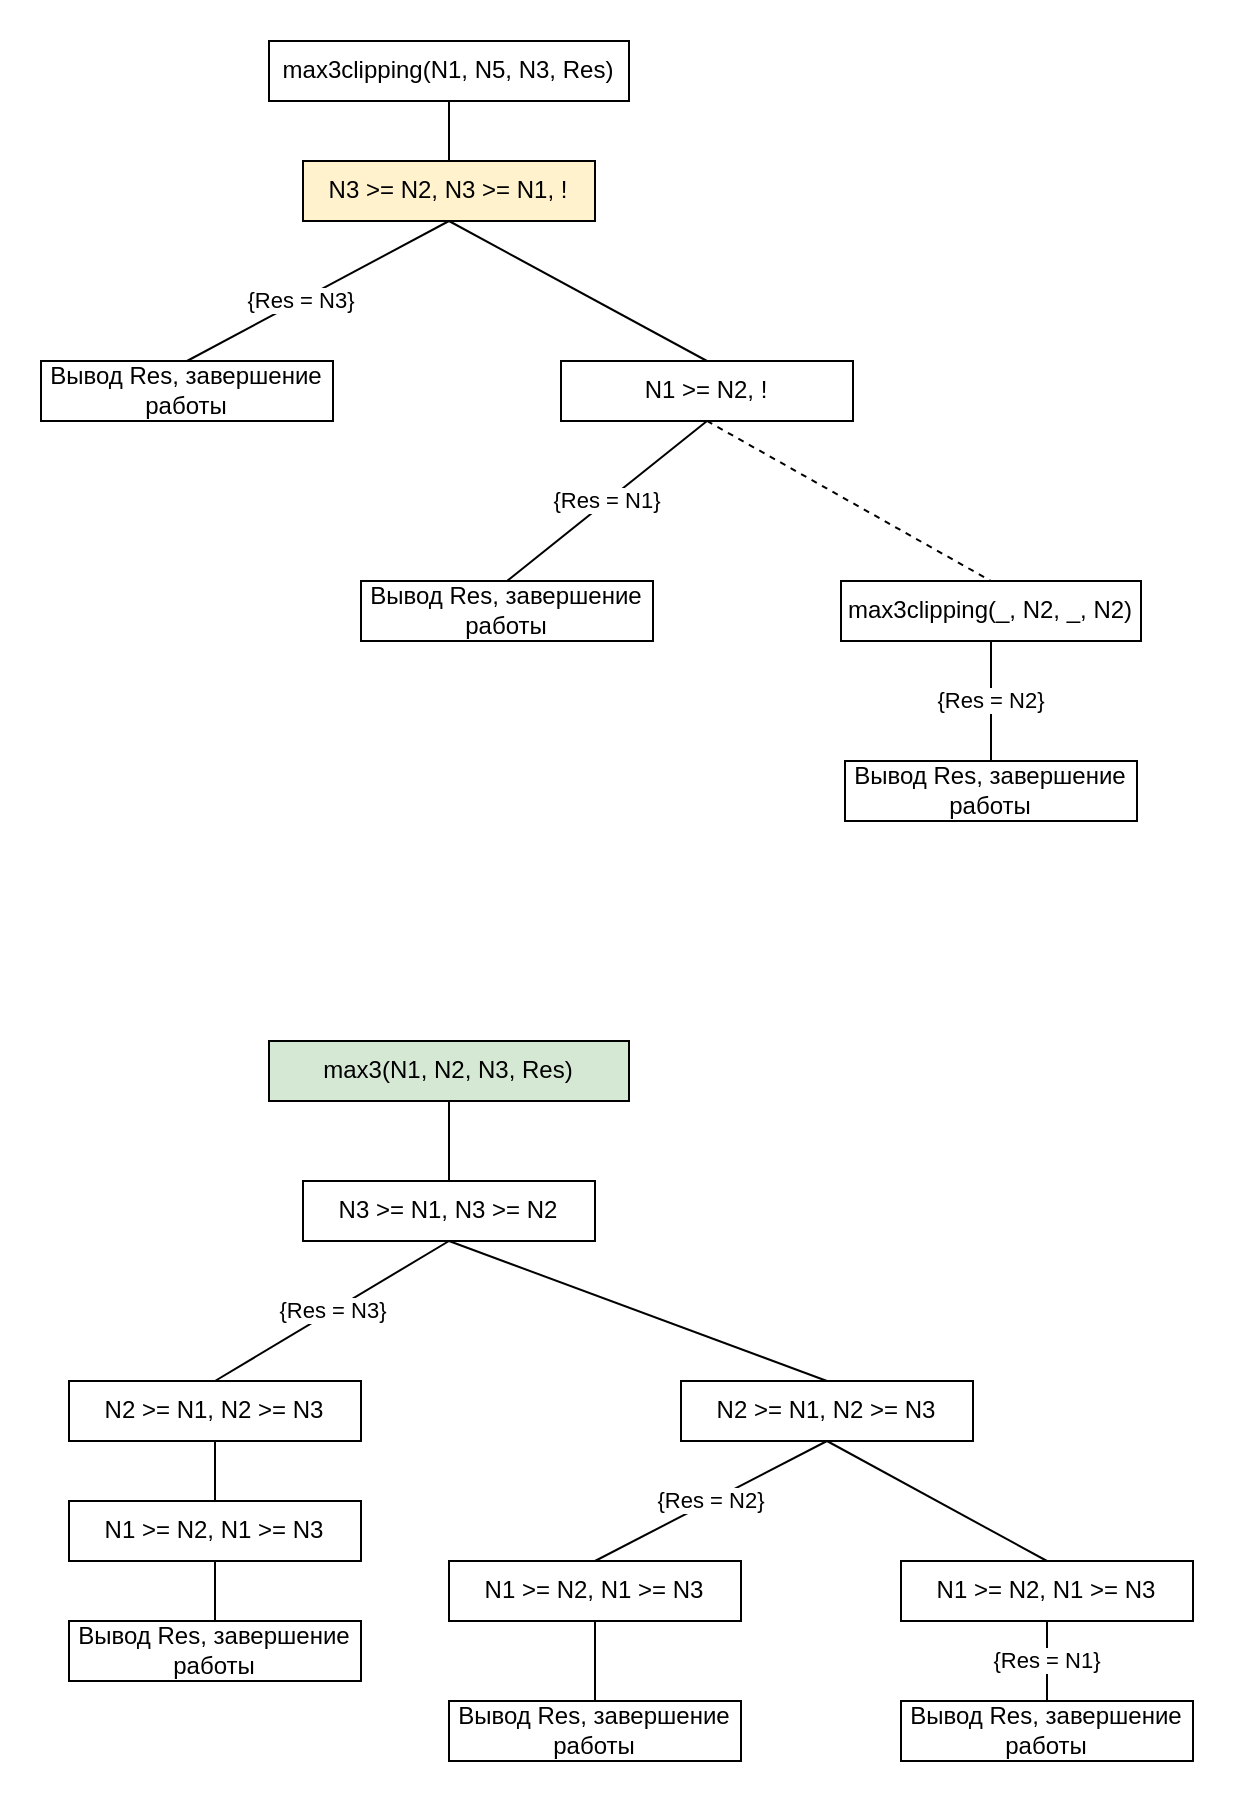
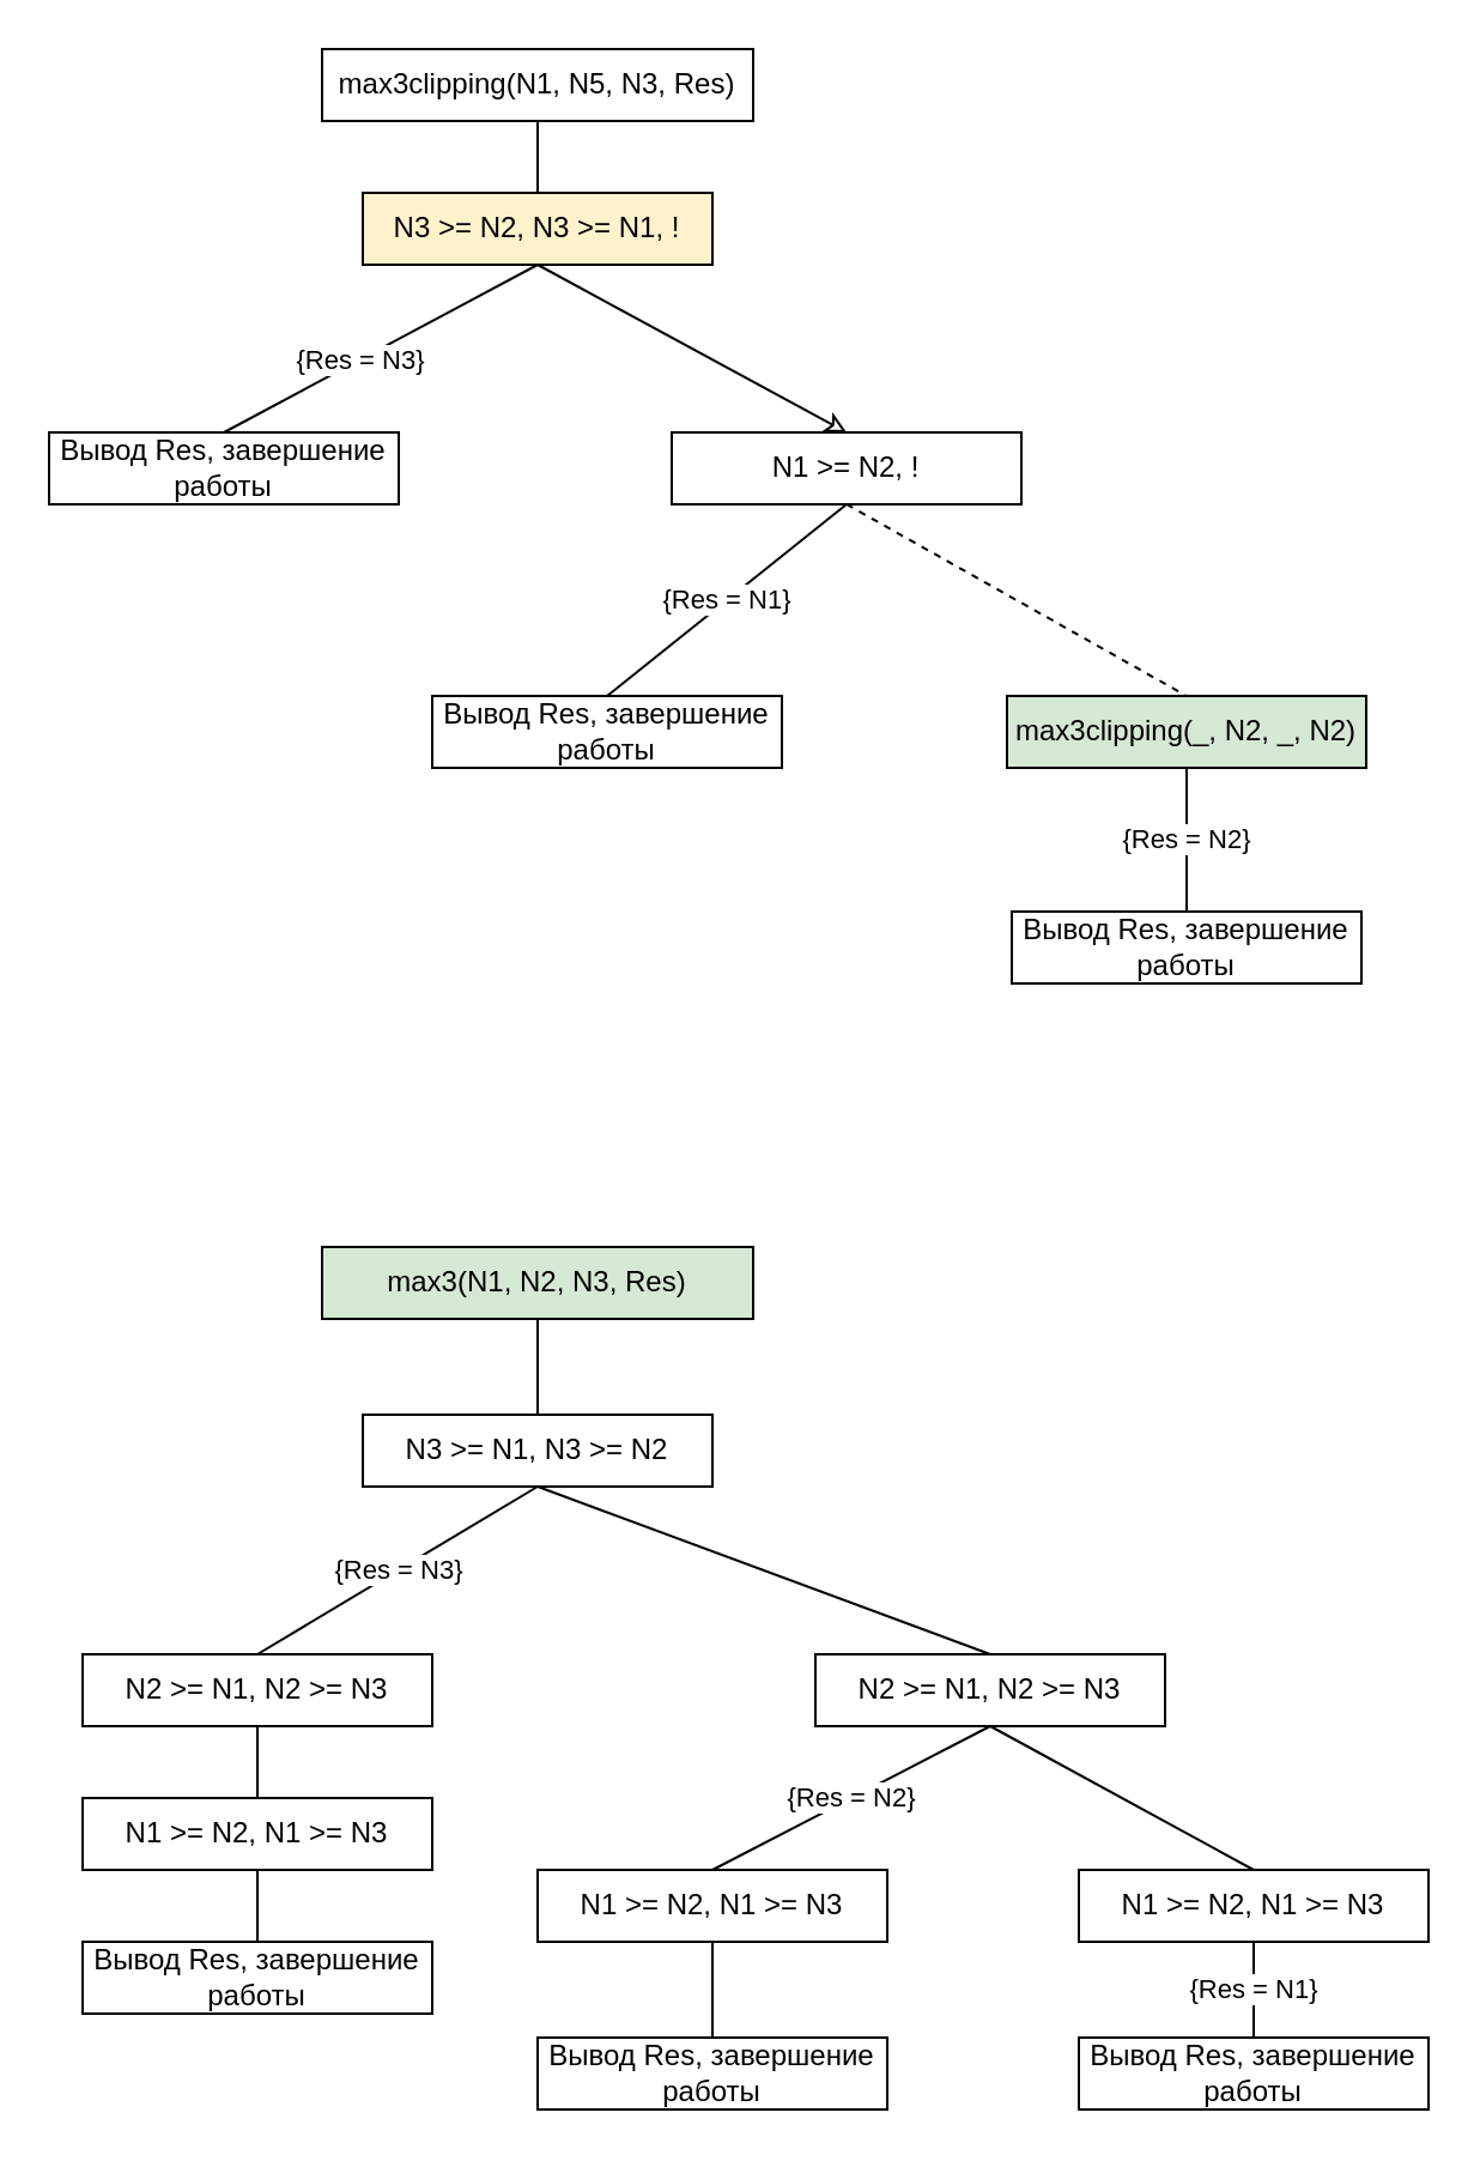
  <mxCell id="0" />
  <mxCell id="1" parent="0" />
  <mxCell id="2" style="edgeStyle=orthogonalEdgeStyle;rounded=0;orthogonalLoop=1;jettySize=auto;html=1;exitX=0.5;exitY=1;exitDx=0;exitDy=0;entryX=0.5;entryY=0;entryDx=0;entryDy=0;endArrow=none;endFill=0;" edge="1" parent="1" source="3" target="6"><mxGeometry relative="1" as="geometry" /></mxCell>
  <mxCell id="3" value="max3clipping(N1, N5, N3, Res)" style="rounded=0;whiteSpace=wrap;html=1;" vertex="1" parent="1"><mxGeometry x="134" y="20" width="180" height="30" as="geometry" /></mxCell>
  <mxCell id="4" value="{Res = N3}" style="rounded=0;orthogonalLoop=1;jettySize=auto;html=1;exitX=0.5;exitY=1;exitDx=0;exitDy=0;entryX=0.5;entryY=0;entryDx=0;entryDy=0;endArrow=none;endFill=0;" edge="1" parent="1" source="6" target="7"><mxGeometry x="0.133" relative="1" as="geometry"><mxPoint as="offset" /></mxGeometry></mxCell>
- <mxCell id="5" style="edgeStyle=none;rounded=0;orthogonalLoop=1;jettySize=auto;html=1;exitX=0.5;exitY=1;exitDx=0;exitDy=0;entryX=0.5;entryY=0;entryDx=0;entryDy=0;endArrow=none;endFill=0;" edge="1" parent="1" source="6" target="10"><mxGeometry relative="1" as="geometry" /></mxCell>
+ <mxCell id="5" style="edgeStyle=none;rounded=0;orthogonalLoop=1;jettySize=auto;html=1;exitX=0.5;exitY=1;exitDx=0;exitDy=0;entryX=0.5;entryY=0;entryDx=0;entryDy=0;endArrow=classic;endFill=0;" edge="1" parent="1" source="6" target="10"><mxGeometry relative="1" as="geometry" /></mxCell>
  <mxCell id="6" value="N3 &amp;gt;= N2, N3 &amp;gt;= N1, !" style="rounded=0;whiteSpace=wrap;html=1;fillColor=#fff2cc;" vertex="1" parent="1"><mxGeometry x="151" y="80" width="146" height="30" as="geometry" /></mxCell>
  <mxCell id="7" value="Вывод Res, завершение работы" style="rounded=0;whiteSpace=wrap;html=1;" vertex="1" parent="1"><mxGeometry x="20" y="180" width="146" height="30" as="geometry" /></mxCell>
  <mxCell id="8" value="{Res = N1}" style="edgeStyle=none;rounded=0;orthogonalLoop=1;jettySize=auto;html=1;exitX=0.5;exitY=1;exitDx=0;exitDy=0;entryX=0.5;entryY=0;entryDx=0;entryDy=0;endArrow=none;endFill=0;" edge="1" parent="1" source="10" target="11"><mxGeometry relative="1" as="geometry" /></mxCell>
  <mxCell id="9" style="edgeStyle=none;rounded=0;orthogonalLoop=1;jettySize=auto;html=1;exitX=0.5;exitY=1;exitDx=0;exitDy=0;entryX=0.5;entryY=0;entryDx=0;entryDy=0;endArrow=none;endFill=0;dashed=1;" edge="1" parent="1" source="10" target="13"><mxGeometry relative="1" as="geometry" /></mxCell>
  <mxCell id="10" value="N1 &amp;gt;= N2, !" style="rounded=0;whiteSpace=wrap;html=1;" vertex="1" parent="1"><mxGeometry x="280" y="180" width="146" height="30" as="geometry" /></mxCell>
  <mxCell id="11" value="Вывод Res, завершение работы" style="rounded=0;whiteSpace=wrap;html=1;" vertex="1" parent="1"><mxGeometry x="180" y="290" width="146" height="30" as="geometry" /></mxCell>
  <mxCell id="12" value="{Res = N2}" style="edgeStyle=none;rounded=0;orthogonalLoop=1;jettySize=auto;html=1;exitX=0.5;exitY=1;exitDx=0;exitDy=0;entryX=0.5;entryY=0;entryDx=0;entryDy=0;endArrow=none;endFill=0;" edge="1" parent="1" source="13" target="14"><mxGeometry relative="1" as="geometry" /></mxCell>
- <mxCell id="13" value="max3clipping(_, N2, _, N2)" style="rounded=0;whiteSpace=wrap;html=1;" vertex="1" parent="1"><mxGeometry x="420" y="290" width="150" height="30" as="geometry" /></mxCell>
+ <mxCell id="13" value="max3clipping(_, N2, _, N2)" style="rounded=0;whiteSpace=wrap;html=1;fillColor=#d5e8d4;" vertex="1" parent="1"><mxGeometry x="420" y="290" width="150" height="30" as="geometry" /></mxCell>
  <mxCell id="14" value="Вывод Res, завершение работы" style="rounded=0;whiteSpace=wrap;html=1;" vertex="1" parent="1"><mxGeometry x="422" y="380" width="146" height="30" as="geometry" /></mxCell>
  <mxCell id="15" style="edgeStyle=none;rounded=0;orthogonalLoop=1;jettySize=auto;html=1;exitX=0.5;exitY=1;exitDx=0;exitDy=0;entryX=0.5;entryY=0;entryDx=0;entryDy=0;endArrow=none;endFill=0;" edge="1" parent="1" source="16" target="19"><mxGeometry relative="1" as="geometry" /></mxCell>
  <mxCell id="16" value="max3(N1, N2, N3, Res)" style="rounded=0;whiteSpace=wrap;html=1;fillColor=#d5e8d4;" vertex="1" parent="1"><mxGeometry x="134" y="520" width="180" height="30" as="geometry" /></mxCell>
  <mxCell id="17" value="{Res = N3}" style="edgeStyle=none;rounded=0;orthogonalLoop=1;jettySize=auto;html=1;exitX=0.5;exitY=1;exitDx=0;exitDy=0;entryX=0.5;entryY=0;entryDx=0;entryDy=0;endArrow=none;endFill=0;" edge="1" parent="1" source="19" target="21"><mxGeometry relative="1" as="geometry" /></mxCell>
  <mxCell id="18" style="edgeStyle=none;rounded=0;orthogonalLoop=1;jettySize=auto;html=1;exitX=0.5;exitY=1;exitDx=0;exitDy=0;entryX=0.5;entryY=0;entryDx=0;entryDy=0;endArrow=none;endFill=0;" edge="1" parent="1" source="19" target="27"><mxGeometry relative="1" as="geometry" /></mxCell>
  <mxCell id="19" value="N3 &amp;gt;= N1, N3 &amp;gt;= N2" style="rounded=0;whiteSpace=wrap;html=1;" vertex="1" parent="1"><mxGeometry x="151" y="590" width="146" height="30" as="geometry" /></mxCell>
  <mxCell id="20" style="edgeStyle=none;rounded=0;orthogonalLoop=1;jettySize=auto;html=1;exitX=0.5;exitY=1;exitDx=0;exitDy=0;entryX=0.5;entryY=0;entryDx=0;entryDy=0;endArrow=none;endFill=0;" edge="1" parent="1" source="21" target="23"><mxGeometry relative="1" as="geometry" /></mxCell>
  <mxCell id="21" value="N2 &amp;gt;= N1, N2 &amp;gt;= N3" style="rounded=0;whiteSpace=wrap;html=1;" vertex="1" parent="1"><mxGeometry x="34" y="690" width="146" height="30" as="geometry" /></mxCell>
  <mxCell id="22" style="edgeStyle=none;rounded=0;orthogonalLoop=1;jettySize=auto;html=1;exitX=0.5;exitY=1;exitDx=0;exitDy=0;entryX=0.5;entryY=0;entryDx=0;entryDy=0;endArrow=none;endFill=0;" edge="1" parent="1" source="23" target="24"><mxGeometry relative="1" as="geometry" /></mxCell>
  <mxCell id="23" value="N1 &amp;gt;= N2, N1 &amp;gt;= N3" style="rounded=0;whiteSpace=wrap;html=1;" vertex="1" parent="1"><mxGeometry x="34" y="750" width="146" height="30" as="geometry" /></mxCell>
  <mxCell id="24" value="Вывод Res, завершение работы" style="rounded=0;whiteSpace=wrap;html=1;" vertex="1" parent="1"><mxGeometry x="34" y="810" width="146" height="30" as="geometry" /></mxCell>
  <mxCell id="25" value="{Res = N2}" style="edgeStyle=none;rounded=0;orthogonalLoop=1;jettySize=auto;html=1;exitX=0.5;exitY=1;exitDx=0;exitDy=0;entryX=0.5;entryY=0;entryDx=0;entryDy=0;endArrow=none;endFill=0;" edge="1" parent="1" source="27" target="29"><mxGeometry relative="1" as="geometry" /></mxCell>
  <mxCell id="26" style="edgeStyle=none;rounded=0;orthogonalLoop=1;jettySize=auto;html=1;exitX=0.5;exitY=1;exitDx=0;exitDy=0;entryX=0.5;entryY=0;entryDx=0;entryDy=0;endArrow=none;endFill=0;" edge="1" parent="1" source="27" target="32"><mxGeometry relative="1" as="geometry" /></mxCell>
  <mxCell id="27" value="N2 &amp;gt;= N1, N2 &amp;gt;= N3" style="rounded=0;whiteSpace=wrap;html=1;" vertex="1" parent="1"><mxGeometry x="340" y="690" width="146" height="30" as="geometry" /></mxCell>
  <mxCell id="28" style="edgeStyle=none;rounded=0;orthogonalLoop=1;jettySize=auto;html=1;exitX=0.5;exitY=1;exitDx=0;exitDy=0;entryX=0.5;entryY=0;entryDx=0;entryDy=0;endArrow=none;endFill=0;" edge="1" parent="1" source="29" target="30"><mxGeometry relative="1" as="geometry" /></mxCell>
  <mxCell id="29" value="N1 &amp;gt;= N2, N1 &amp;gt;= N3" style="rounded=0;whiteSpace=wrap;html=1;" vertex="1" parent="1"><mxGeometry x="224" y="780" width="146" height="30" as="geometry" /></mxCell>
  <mxCell id="30" value="Вывод Res, завершение работы" style="rounded=0;whiteSpace=wrap;html=1;" vertex="1" parent="1"><mxGeometry x="224" y="850" width="146" height="30" as="geometry" /></mxCell>
  <mxCell id="31" value="{Res = N1}" style="edgeStyle=none;rounded=0;orthogonalLoop=1;jettySize=auto;html=1;exitX=0.5;exitY=1;exitDx=0;exitDy=0;entryX=0.5;entryY=0;entryDx=0;entryDy=0;endArrow=none;endFill=0;" edge="1" parent="1" source="32" target="33"><mxGeometry relative="1" as="geometry" /></mxCell>
  <mxCell id="32" value="N1 &amp;gt;= N2, N1 &amp;gt;= N3" style="rounded=0;whiteSpace=wrap;html=1;" vertex="1" parent="1"><mxGeometry x="450" y="780" width="146" height="30" as="geometry" /></mxCell>
  <mxCell id="33" value="Вывод Res, завершение работы" style="rounded=0;whiteSpace=wrap;html=1;" vertex="1" parent="1"><mxGeometry x="450" y="850" width="146" height="30" as="geometry" /></mxCell>
